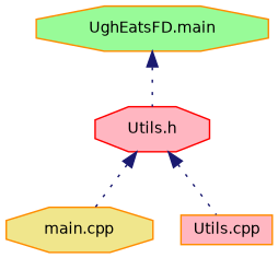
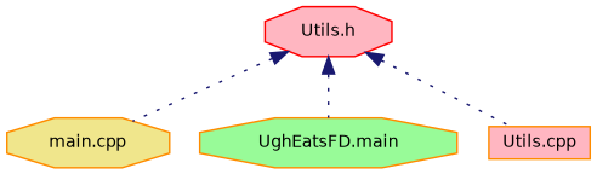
  digraph {
    node [color=darkorange fillcolor=lightpink fontname=Helvetica fontsize=10 shape=octagon style=filled]
    edge [color=midnightblue dir=back fontname=Helvetica fontsize=10 labelfontname=Helvetica labelfontsize=10 style=dotted]
    n1 [fillcolor=khaki height=0.2 label="main.cpp" width=0.4]
    n2 [color=red height=0.2 label="Utils.h" width=0.4]
    n3 [fillcolor=palegreen height=0.2 label="UghEatsFD.main" width=0.4]
    n4 [height=0.2 label="Utils.cpp" shape=box width=0.4]
    n2 -> n1
-   n3 -> n2
+   n2 -> n3
    n2 -> n4
  }
